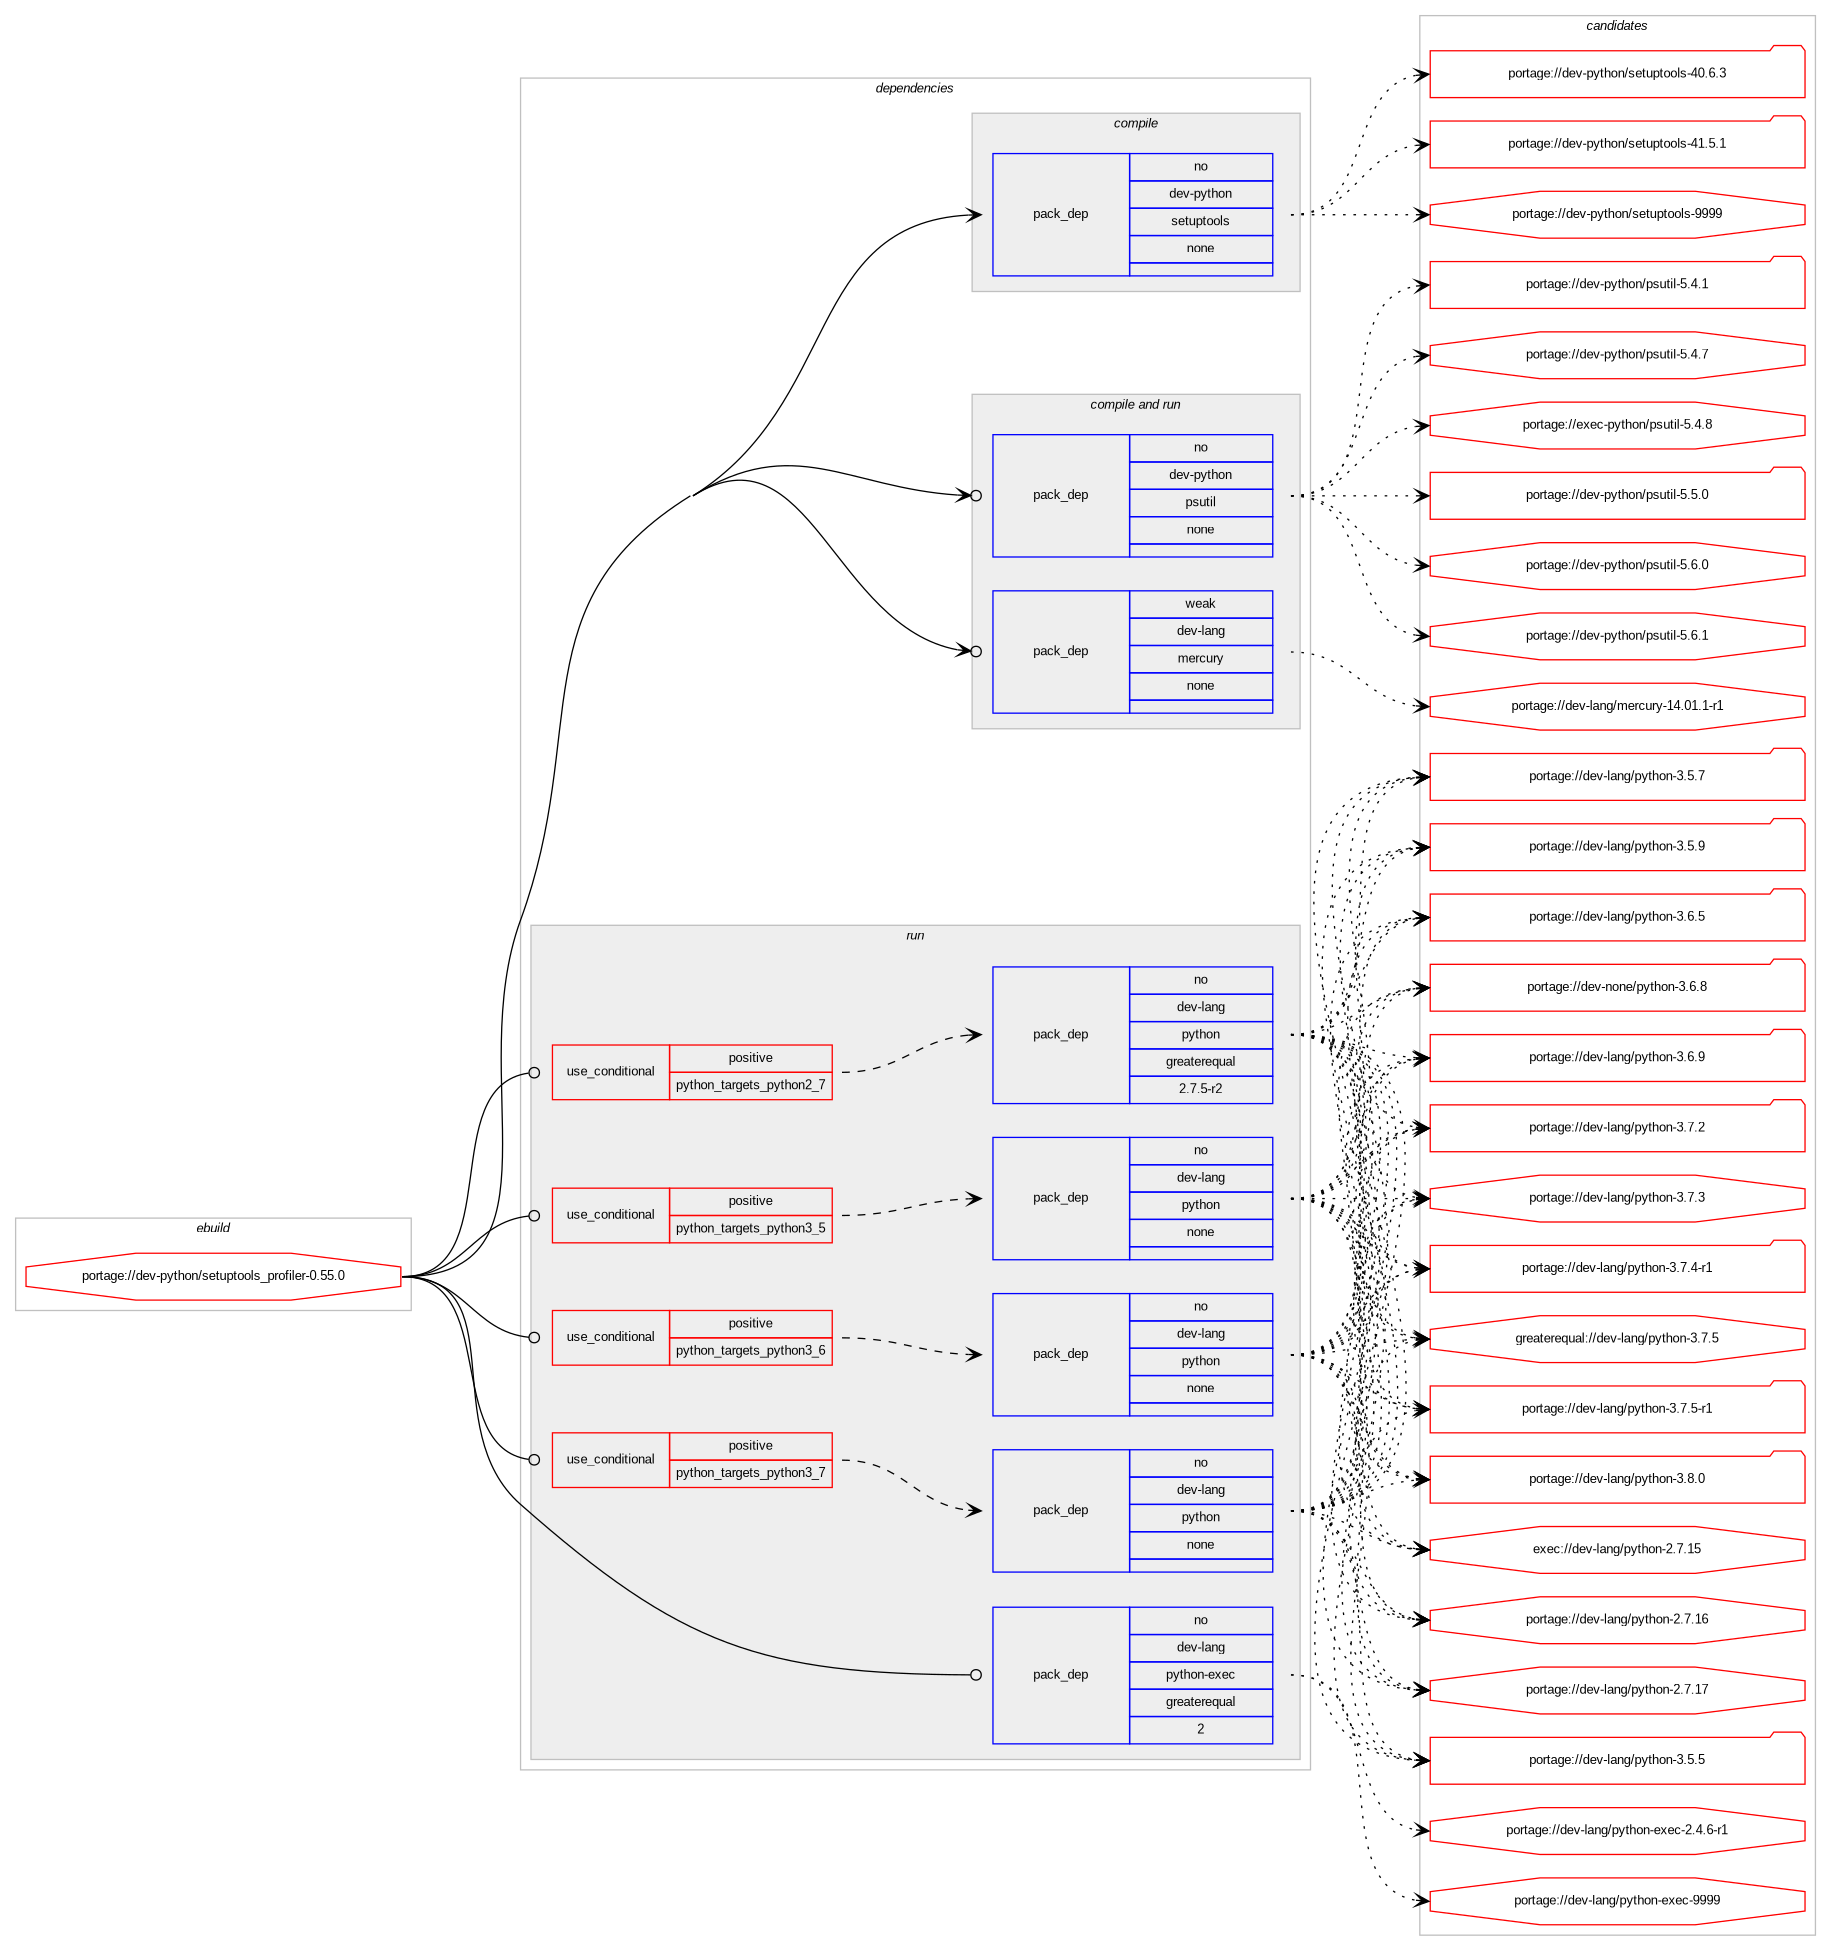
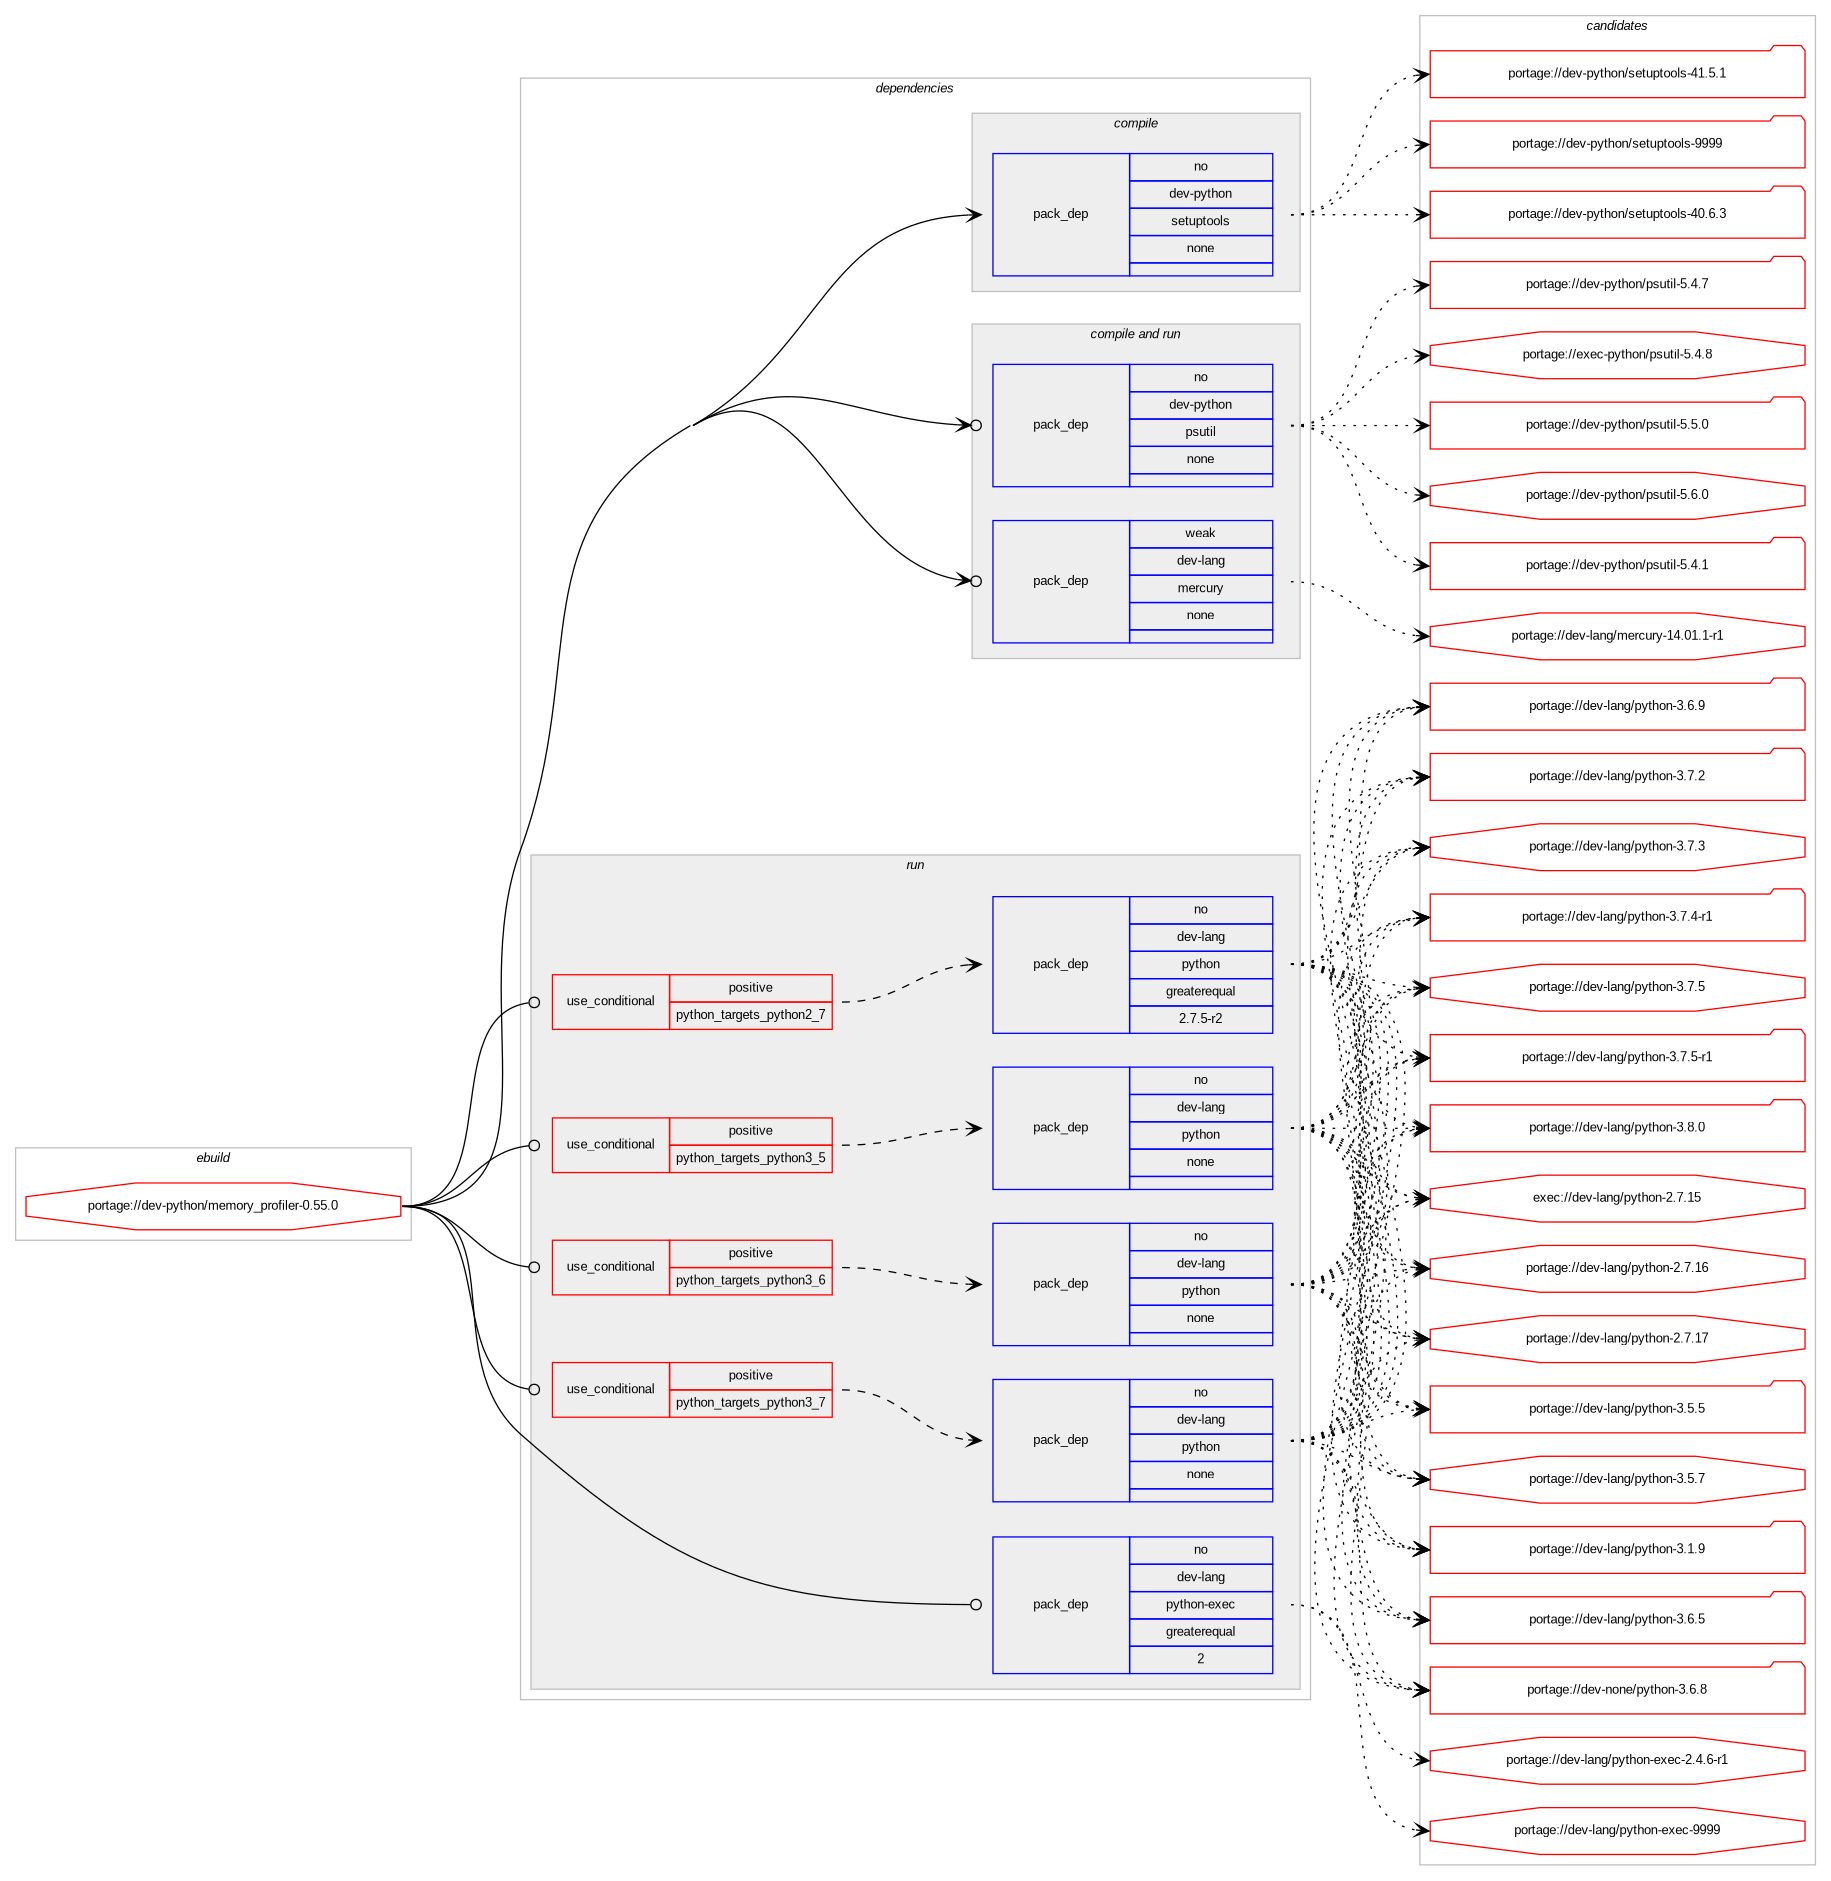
  digraph {
    compound=true
    concentrate=true
    fontname="Liberation Sans"
    fontsize=10
    newrank=true
    rankdir=LR
    ranksep=1.5
    node [color=red fontname="Liberation Sans" fontsize=10 shape=folder]
    edge [arrowhead=vee fontname="Liberation Sans" headport=w style=dotted tailport=e weight=100]
-   n1 [label="portage://dev-python/setuptools_profiler-0.55.0" shape=octagon width=4]
+   n1 [label="portage://dev-python/memory_profiler-0.55.0" shape=octagon width=4]
    n2 [color=blue label=<<TABLE BORDER="0" CELLBORDER="1" CELLSPACING="0" CELLPADDING="4" WIDTH="220"><TR><TD ROWSPAN="6" CELLPADDING="30">pack_dep</TD></TR><TR><TD WIDTH="110">no</TD></TR><TR><TD>dev-python</TD></TR><TR><TD>setuptools</TD></TR><TR><TD>none</TD></TR><TR><TD></TD></TR></TABLE>> shape=none]
    n3 [color=blue label=<<TABLE BORDER="0" CELLBORDER="1" CELLSPACING="0" CELLPADDING="4" WIDTH="220"><TR><TD ROWSPAN="6" CELLPADDING="30">pack_dep</TD></TR><TR><TD WIDTH="110">no</TD></TR><TR><TD>dev-python</TD></TR><TR><TD>psutil</TD></TR><TR><TD>none</TD></TR><TR><TD></TD></TR></TABLE>> shape=none]
    n4 [color=blue label=<<TABLE BORDER="0" CELLBORDER="1" CELLSPACING="0" CELLPADDING="4" WIDTH="220"><TR><TD ROWSPAN="6" CELLPADDING="30">pack_dep</TD></TR><TR><TD WIDTH="110">weak</TD></TR><TR><TD>dev-lang</TD></TR><TR><TD>mercury</TD></TR><TR><TD>none</TD></TR><TR><TD></TD></TR></TABLE>> shape=none]
    n5 [color=blue label=<<TABLE BORDER="0" CELLBORDER="1" CELLSPACING="0" CELLPADDING="4" WIDTH="220"><TR><TD ROWSPAN="6" CELLPADDING="30">pack_dep</TD></TR><TR><TD WIDTH="110">no</TD></TR><TR><TD>dev-lang</TD></TR><TR><TD>python</TD></TR><TR><TD>greaterequal</TD></TR><TR><TD>2.7.5-r2</TD></TR></TABLE>> shape=none]
    n6 [label=<<TABLE BORDER="0" CELLBORDER="1" CELLSPACING="0" CELLPADDING="4"><TR><TD ROWSPAN="3" CELLPADDING="10">use_conditional</TD></TR><TR><TD>positive</TD></TR><TR><TD>python_targets_python2_7</TD></TR></TABLE>> shape=none]
    n7 [color=blue label=<<TABLE BORDER="0" CELLBORDER="1" CELLSPACING="0" CELLPADDING="4" WIDTH="220"><TR><TD ROWSPAN="6" CELLPADDING="30">pack_dep</TD></TR><TR><TD WIDTH="110">no</TD></TR><TR><TD>dev-lang</TD></TR><TR><TD>python</TD></TR><TR><TD>none</TD></TR><TR><TD></TD></TR></TABLE>> shape=none]
    n8 [label=<<TABLE BORDER="0" CELLBORDER="1" CELLSPACING="0" CELLPADDING="4"><TR><TD ROWSPAN="3" CELLPADDING="10">use_conditional</TD></TR><TR><TD>positive</TD></TR><TR><TD>python_targets_python3_5</TD></TR></TABLE>> shape=none]
    n9 [color=blue label=<<TABLE BORDER="0" CELLBORDER="1" CELLSPACING="0" CELLPADDING="4" WIDTH="220"><TR><TD ROWSPAN="6" CELLPADDING="30">pack_dep</TD></TR><TR><TD WIDTH="110">no</TD></TR><TR><TD>dev-lang</TD></TR><TR><TD>python</TD></TR><TR><TD>none</TD></TR><TR><TD></TD></TR></TABLE>> shape=none]
    n10 [label=<<TABLE BORDER="0" CELLBORDER="1" CELLSPACING="0" CELLPADDING="4"><TR><TD ROWSPAN="3" CELLPADDING="10">use_conditional</TD></TR><TR><TD>positive</TD></TR><TR><TD>python_targets_python3_6</TD></TR></TABLE>> shape=none]
    n11 [color=blue label=<<TABLE BORDER="0" CELLBORDER="1" CELLSPACING="0" CELLPADDING="4" WIDTH="220"><TR><TD ROWSPAN="6" CELLPADDING="30">pack_dep</TD></TR><TR><TD WIDTH="110">no</TD></TR><TR><TD>dev-lang</TD></TR><TR><TD>python</TD></TR><TR><TD>none</TD></TR><TR><TD></TD></TR></TABLE>> shape=none]
    n12 [label=<<TABLE BORDER="0" CELLBORDER="1" CELLSPACING="0" CELLPADDING="4"><TR><TD ROWSPAN="3" CELLPADDING="10">use_conditional</TD></TR><TR><TD>positive</TD></TR><TR><TD>python_targets_python3_7</TD></TR></TABLE>> shape=none]
    n13 [color=blue label=<<TABLE BORDER="0" CELLBORDER="1" CELLSPACING="0" CELLPADDING="4" WIDTH="220"><TR><TD ROWSPAN="6" CELLPADDING="30">pack_dep</TD></TR><TR><TD WIDTH="110">no</TD></TR><TR><TD>dev-lang</TD></TR><TR><TD>python-exec</TD></TR><TR><TD>greaterequal</TD></TR><TR><TD>2</TD></TR></TABLE>> shape=none]
    n14 [label="portage://dev-python/setuptools-40.6.3" width=4]
    n15 [label="portage://dev-python/setuptools-41.5.1" width=4]
-   n16 [label="portage://dev-python/setuptools-9999" shape=octagon width=4]
+   n16 [label="portage://dev-python/setuptools-9999" width=4]
    n17 [label="portage://dev-python/psutil-5.4.1" width=4]
-   n18 [label="portage://dev-python/psutil-5.4.7" shape=octagon width=4]
+   n18 [label="portage://dev-python/psutil-5.4.7" width=4]
    n19 [label="portage://exec-python/psutil-5.4.8" shape=octagon width=4]
    n20 [label="portage://dev-python/psutil-5.5.0" width=4]
    n21 [label="portage://dev-python/psutil-5.6.0" shape=octagon width=4]
-   n22 [label="portage://dev-python/psutil-5.6.1" shape=octagon width=4]
    n23 [label="portage://dev-lang/mercury-14.01.1-r1" shape=octagon width=4]
    n24 [label="exec://dev-lang/python-2.7.15" shape=octagon width=4]
    n25 [label="portage://dev-lang/python-2.7.16" shape=octagon width=4]
    n26 [label="portage://dev-lang/python-2.7.17" shape=octagon width=4]
    n27 [label="portage://dev-lang/python-3.5.5" width=4]
-   n28 [label="portage://dev-lang/python-3.5.7" width=4]
-   n29 [label="portage://dev-lang/python-3.5.9" width=4]
+   n28 [label="portage://dev-lang/python-3.5.7" shape=octagon width=4]
+   n29 [label="portage://dev-lang/python-3.1.9" width=4]
    n30 [label="portage://dev-lang/python-3.6.5" width=4]
    n31 [label="portage://dev-none/python-3.6.8" width=4]
    n32 [label="portage://dev-lang/python-3.6.9" width=4]
    n33 [label="portage://dev-lang/python-3.7.2" width=4]
    n34 [label="portage://dev-lang/python-3.7.3" shape=octagon width=4]
    n35 [label="portage://dev-lang/python-3.7.4-r1" width=4]
-   n36 [label="greaterequal://dev-lang/python-3.7.5" shape=octagon width=4]
+   n36 [label="portage://dev-lang/python-3.7.5" shape=octagon width=4]
    n37 [label="portage://dev-lang/python-3.7.5-r1" width=4]
    n38 [label="portage://dev-lang/python-3.8.0" width=4]
    n39 [label="portage://dev-lang/python-exec-2.4.6-r1" shape=octagon width=4]
    n40 [label="portage://dev-lang/python-exec-9999" shape=octagon width=4]
    subgraph cluster_1 {
      color=gray
      label=<<i>ebuild</i>>
      rank=same
      n1
    }
    subgraph cluster_2 {
      color=gray
      label=<<i>dependencies</i>>
      subgraph cluster_3 {
        color=gray
        fillcolor="#eeeeee"
        label=<<i>compile</i>>
        style=filled
        subgraph sub_4 {
          color=gray
          fillcolor="#eeeeee"
          label=<<i>compile</i>>
          style=filled
          n2
        }
      }
      subgraph cluster_5 {
        color=gray
        fillcolor="#eeeeee"
        label=<<i>compile and run</i>>
        style=filled
        subgraph sub_6 {
          color=gray
          fillcolor="#eeeeee"
          label=<<i>compile and run</i>>
          style=filled
          n3
        }
        subgraph sub_7 {
          color=gray
          fillcolor="#eeeeee"
          label=<<i>compile and run</i>>
          style=filled
          n4
        }
      }
      subgraph cluster_8 {
        color=gray
        fillcolor="#eeeeee"
        label=<<i>run</i>>
        style=filled
        subgraph sub_9 {
          color=gray
          fillcolor="#eeeeee"
          label=<<i>run</i>>
          style=filled
          n6
          subgraph sub_10 {
            color=gray
            fillcolor="#eeeeee"
            label=<<i>run</i>>
            style=filled
            n5
          }
        }
        subgraph sub_11 {
          color=gray
          fillcolor="#eeeeee"
          label=<<i>run</i>>
          style=filled
          n8
          subgraph sub_12 {
            color=gray
            fillcolor="#eeeeee"
            label=<<i>run</i>>
            style=filled
            n7
          }
        }
        subgraph sub_13 {
          color=gray
          fillcolor="#eeeeee"
          label=<<i>run</i>>
          style=filled
          n10
          subgraph sub_14 {
            color=gray
            fillcolor="#eeeeee"
            label=<<i>run</i>>
            style=filled
            n9
          }
        }
        subgraph sub_15 {
          color=gray
          fillcolor="#eeeeee"
          label=<<i>run</i>>
          style=filled
          n12
          subgraph sub_16 {
            color=gray
            fillcolor="#eeeeee"
            label=<<i>run</i>>
            style=filled
            n11
          }
        }
        subgraph sub_17 {
          color=gray
          fillcolor="#eeeeee"
          label=<<i>run</i>>
          style=filled
          n13
        }
      }
    }
    subgraph cluster_18 {
      color=gray
      label=<<i>candidates</i>>
      rank=same
      subgraph sub_19 {
        color=black
        label=<<i>candidates</i>>
        nodesep=1
        rank=same
        n14
        n15
        n16
      }
      subgraph sub_20 {
        color=black
        label=<<i>candidates</i>>
        nodesep=1
        rank=same
        n17
        n18
        n19
        n20
        n21
-       n22
      }
      subgraph sub_21 {
        color=black
        label=<<i>candidates</i>>
        nodesep=1
        rank=same
        n23
      }
      subgraph sub_22 {
        color=black
        label=<<i>candidates</i>>
        nodesep=1
        rank=same
        n24
        n25
        n26
        n27
        n28
        n29
        n30
        n31
        n32
        n33
        n34
        n35
        n36
        n37
        n38
      }
      subgraph sub_23 {
        color=black
        label=<<i>candidates</i>>
        nodesep=1
        rank=same
        n24
        n25
        n26
        n27
        n28
        n29
        n30
        n31
        n32
        n33
        n34
        n35
        n36
        n37
        n38
      }
      subgraph sub_24 {
        color=black
        label=<<i>candidates</i>>
        nodesep=1
        rank=same
        n24
        n25
        n26
        n27
        n28
        n29
        n30
        n31
        n32
        n33
        n34
        n35
        n36
        n37
        n38
      }
      subgraph sub_25 {
        color=black
        label=<<i>candidates</i>>
        nodesep=1
        rank=same
        n24
        n25
        n26
        n27
        n28
        n29
        n30
        n31
        n32
        n33
        n34
        n35
        n36
        n37
        n38
      }
      subgraph sub_26 {
        color=black
        label=<<i>candidates</i>>
        nodesep=1
        rank=same
        n39
        n40
      }
    }
    n1 -> n2 [style=solid weight=20]
    n1 -> n3 [arrowhead=odotvee style=solid weight=20]
    n1 -> n4 [arrowhead=odotvee style=solid weight=20]
    n1 -> n6 [arrowhead=odot style=solid weight=20]
    n1 -> n8 [arrowhead=odot style=solid weight=20]
    n1 -> n10 [arrowhead=odot style=solid weight=20]
    n1 -> n12 [arrowhead=odot style=solid weight=20]
    n1 -> n13 [arrowhead=odot style=solid weight=20]
    n2 -> n14
    n2 -> n15
    n2 -> n16
    n3 -> n17
    n3 -> n18
    n3 -> n19
    n3 -> n20
    n3 -> n21
-   n3 -> n22
    n4 -> n23
    n5 -> n24
    n5 -> n25
    n5 -> n26
    n5 -> n27
    n5 -> n28
    n5 -> n29
    n5 -> n30
    n5 -> n31
    n5 -> n32
    n5 -> n33
    n5 -> n34
    n5 -> n35
    n5 -> n36
    n5 -> n37
    n5 -> n38
    n6 -> n5 [style=dashed weight=20]
    n7 -> n24
    n7 -> n25
    n7 -> n26
    n7 -> n27
    n7 -> n28
    n7 -> n29
    n7 -> n30
    n7 -> n31
    n7 -> n32
    n7 -> n33
    n7 -> n34
    n7 -> n35
    n7 -> n36
    n7 -> n37
    n7 -> n38
    n8 -> n7 [style=dashed weight=20]
    n9 -> n24
    n9 -> n25
    n9 -> n26
    n9 -> n27
    n9 -> n28
    n9 -> n29
    n9 -> n30
    n9 -> n31
    n9 -> n32
    n9 -> n33
    n9 -> n34
    n9 -> n35
    n9 -> n36
    n9 -> n37
    n9 -> n38
    n10 -> n9 [style=dashed weight=20]
    n11 -> n24
    n11 -> n25
    n11 -> n26
    n11 -> n27
    n11 -> n28
    n11 -> n29
    n11 -> n30
    n11 -> n31
    n11 -> n32
    n11 -> n33
    n11 -> n34
    n11 -> n35
    n11 -> n36
    n11 -> n37
    n11 -> n38
    n12 -> n11 [style=dashed weight=20]
    n13 -> n39
    n13 -> n40
  }
